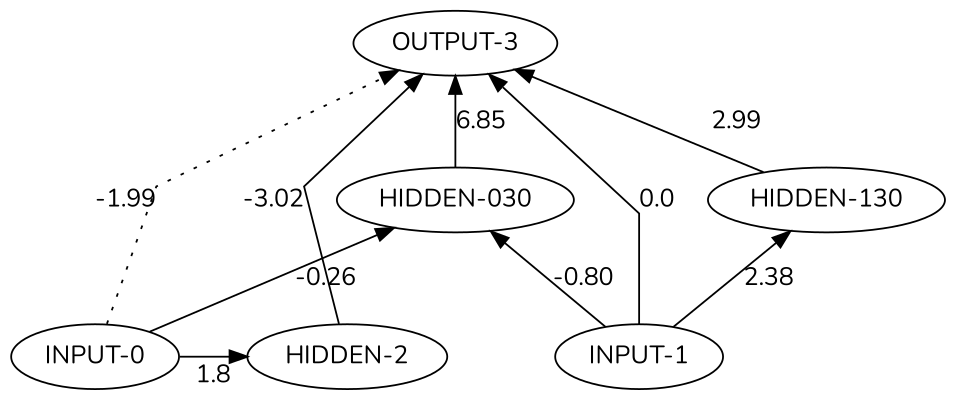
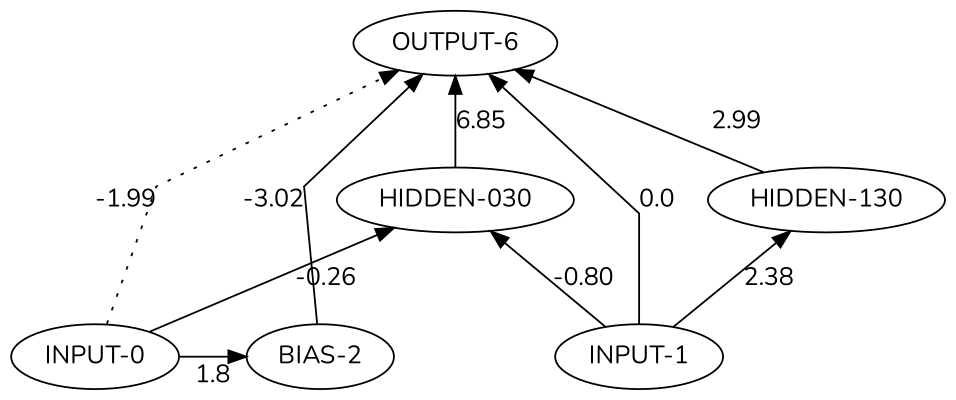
  digraph {
    fontname=Nunito
    rankdir=BT
    splines=line
    node [color=black fillcolor=white fontname=Nunito style=filled]
    edge [fontname=Nunito style=solid]
    n1 [label="INPUT-0"]
    n2 [label="INPUT-1"]
-   n3 [label="HIDDEN-2"]
-   n4 [label="OUTPUT-3"]
+   n3 [label="BIAS-2"]
+   n4 [label="OUTPUT-6"]
    n5 [label="HIDDEN-030"]
    n6 [label="HIDDEN-130"]
    subgraph sub_1 {
      rank=min
      n1
      n2
      n3
    }
    subgraph sub_2 {
      rank=max
      n4
    }
    n1 -> n3 [label=1.8]
    n1 -> n4 [label=-1.99 style=dotted]
    n1 -> n5 [label=-0.26]
    n2 -> n4 [label=0.0]
    n2 -> n5 [label=-0.80]
    n2 -> n6 [label=2.38]
    n3 -> n4 [label=-3.02]
    n5 -> n4 [label=6.85]
    n6 -> n4 [label=2.99]
  }
